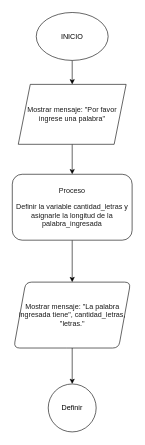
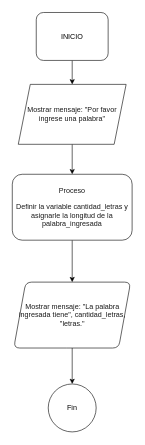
  <mxCell id="0" />
  <mxCell id="1" parent="0" />
  <mxCell id="2" value="" style="edgeStyle=orthogonalEdgeStyle;rounded=0;orthogonalLoop=1;jettySize=auto;html=1;" parent="1" source="3" target="5" edge="1"><mxGeometry relative="1" as="geometry" /></mxCell>
- <mxCell id="3" value="INICIO" style="ellipse;whiteSpace=wrap;html=1;" parent="1" vertex="1"><mxGeometry x="60" y="20" width="120" height="80" as="geometry" /></mxCell>
+ <mxCell id="3" value="INICIO" style="whiteSpace=wrap;html=1;rounded=1;" parent="1" vertex="1"><mxGeometry x="60" y="20" width="120" height="80" as="geometry" /></mxCell>
  <mxCell id="4" value="" style="edgeStyle=orthogonalEdgeStyle;rounded=0;orthogonalLoop=1;jettySize=auto;html=1;" parent="1" source="5" target="7" edge="1"><mxGeometry relative="1" as="geometry" /></mxCell>
  <mxCell id="5" value="&lt;span style=&quot;color: rgb(26, 26, 26);&quot;&gt;Mostrar mensaje: &quot;Por favor ingrese una palabra&quot;&lt;/span&gt;" style="shape=parallelogram;perimeter=parallelogramPerimeter;whiteSpace=wrap;html=1;fixedSize=1;" parent="1" vertex="1"><mxGeometry x="30" y="140" width="180" height="100" as="geometry" /></mxCell>
  <mxCell id="6" value="" style="edgeStyle=orthogonalEdgeStyle;rounded=0;orthogonalLoop=1;jettySize=auto;html=1;" parent="1" source="7" target="9" edge="1"><mxGeometry relative="1" as="geometry" /></mxCell>
  <mxCell id="7" value="&lt;p&gt;&lt;span style=&quot;color: rgb(26, 26, 26);&quot;&gt;Proceso&lt;/span&gt;&lt;/p&gt;&lt;p&gt;&lt;span style=&quot;color: rgb(26, 26, 26);&quot;&gt;Definir la variable cantidad_letras y asignarle la longitud de la palabra_ingresada&lt;/span&gt;&lt;/p&gt;" style="rounded=1;whiteSpace=wrap;html=1;" parent="1" vertex="1"><mxGeometry x="20" y="290" width="200" height="110" as="geometry" /></mxCell>
  <mxCell id="8" value="" style="edgeStyle=orthogonalEdgeStyle;rounded=0;orthogonalLoop=1;jettySize=auto;html=1;" parent="1" source="9" target="10" edge="1"><mxGeometry relative="1" as="geometry" /></mxCell>
  <mxCell id="9" value="&lt;span style=&quot;color: rgb(26, 26, 26);&quot;&gt;Mostrar mensaje: &quot;La palabra ingresada tiene&quot;, cantidad_letras, &quot;letras.&quot;&lt;/span&gt;" style="shape=parallelogram;perimeter=parallelogramPerimeter;whiteSpace=wrap;html=1;fixedSize=1;rounded=1;" parent="1" vertex="1"><mxGeometry x="22.5" y="470" width="195" height="110" as="geometry" /></mxCell>
- <mxCell id="10" value="Definir" style="ellipse;whiteSpace=wrap;html=1;rounded=1;" parent="1" vertex="1"><mxGeometry x="80" y="640" width="80" height="80" as="geometry" /></mxCell>
+ <mxCell id="10" value="Fin" style="ellipse;whiteSpace=wrap;html=1;rounded=1;" parent="1" vertex="1"><mxGeometry x="80" y="640" width="80" height="80" as="geometry" /></mxCell>
